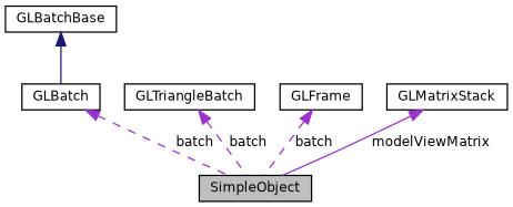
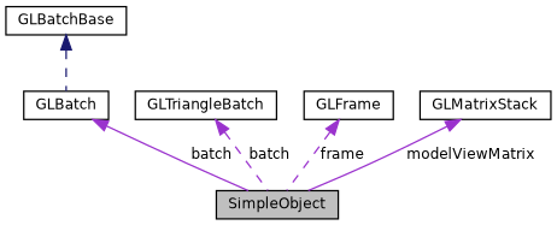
  digraph {
    node [color=black fillcolor=white fontname=Helvetica fontsize=10 shape=record style=filled]
    edge [color=darkorchid3 dir=back fontname=Helvetica fontsize=10 labelfontname=Helvetica labelfontsize=10 style=dashed]
    n1 [fillcolor=grey75 fontcolor=black height=0.2 label=SimpleObject width=0.4]
    n2 [height=0.2 label=GLBatch width=0.4]
    n3 [height=0.2 label=GLBatchBase width=0.4]
    n4 [height=0.2 label=GLTriangleBatch width=0.4]
    n5 [height=0.2 label=GLFrame width=0.4]
    n6 [height=0.2 label=GLMatrixStack width=0.4]
-   n2 -> n1 [label=" batch"]
-   n3 -> n2 [color=midnightblue style=solid]
+   n2 -> n1 [label=" batch" style=solid]
+   n3 -> n2 [color=midnightblue]
    n4 -> n1 [label=" batch"]
-   n5 -> n1 [label=" batch"]
+   n5 -> n1 [label=" frame"]
    n6 -> n1 [label=" modelViewMatrix" style=solid]
  }
